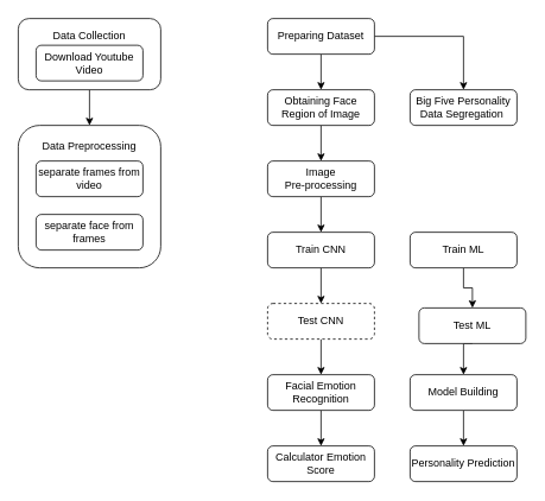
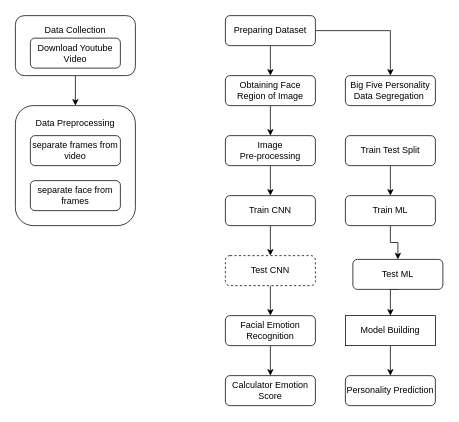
  <mxCell id="0" />
  <mxCell id="1" parent="0" />
  <mxCell id="2" style="edgeStyle=orthogonalEdgeStyle;rounded=0;orthogonalLoop=1;jettySize=auto;html=1;exitX=0.5;exitY=1;exitDx=0;exitDy=0;entryX=0.5;entryY=0;entryDx=0;entryDy=0;" parent="1" source="3" target="5" edge="1"><mxGeometry relative="1" as="geometry" /></mxCell>
  <mxCell id="3" value="Data Collection&lt;br&gt;&lt;br&gt;&lt;br&gt;&lt;br&gt;" style="rounded=1;whiteSpace=wrap;html=1;" parent="1" vertex="1"><mxGeometry x="20" y="20" width="160" height="80" as="geometry" /></mxCell>
  <mxCell id="4" value="Download Youtube Video" style="rounded=1;whiteSpace=wrap;html=1;" parent="1" vertex="1"><mxGeometry x="40" y="50" width="120" height="40" as="geometry" /></mxCell>
  <mxCell id="5" value="Data Preprocessing&lt;br&gt;&lt;br&gt;&lt;br&gt;&lt;br&gt;&lt;br&gt;&lt;br&gt;&lt;br&gt;&lt;br&gt;&lt;br&gt;" style="rounded=1;whiteSpace=wrap;html=1;" parent="1" vertex="1"><mxGeometry x="20" y="140" width="160" height="160" as="geometry" /></mxCell>
  <mxCell id="6" value="separate frames from video" style="rounded=1;whiteSpace=wrap;html=1;" parent="1" vertex="1"><mxGeometry x="40" y="180" width="120" height="40" as="geometry" /></mxCell>
  <mxCell id="7" value="separate face from frames" style="rounded=1;whiteSpace=wrap;html=1;" parent="1" vertex="1"><mxGeometry x="40" y="240" width="120" height="40" as="geometry" /></mxCell>
  <mxCell id="8" style="edgeStyle=orthogonalEdgeStyle;rounded=0;orthogonalLoop=1;jettySize=auto;html=1;exitX=0.5;exitY=1;exitDx=0;exitDy=0;entryX=0.5;entryY=0;entryDx=0;entryDy=0;" edge="1" parent="1" source="10" target="12"><mxGeometry relative="1" as="geometry" /></mxCell>
  <mxCell id="9" style="edgeStyle=orthogonalEdgeStyle;rounded=0;orthogonalLoop=1;jettySize=auto;html=1;exitX=1;exitY=0.5;exitDx=0;exitDy=0;" edge="1" parent="1" source="10" target="24"><mxGeometry relative="1" as="geometry" /></mxCell>
  <mxCell id="10" value="Preparing Dataset" style="rounded=1;whiteSpace=wrap;html=1;" vertex="1" parent="1"><mxGeometry x="300" y="20" width="120" height="40" as="geometry" /></mxCell>
  <mxCell id="11" style="edgeStyle=orthogonalEdgeStyle;rounded=0;orthogonalLoop=1;jettySize=auto;html=1;exitX=0.5;exitY=1;exitDx=0;exitDy=0;entryX=0.5;entryY=0;entryDx=0;entryDy=0;" edge="1" parent="1" source="12" target="14"><mxGeometry relative="1" as="geometry" /></mxCell>
  <mxCell id="12" value="Obtaining Face Region of Image" style="rounded=1;whiteSpace=wrap;html=1;" vertex="1" parent="1"><mxGeometry x="300" y="100" width="120" height="40" as="geometry" /></mxCell>
  <mxCell id="13" style="edgeStyle=orthogonalEdgeStyle;rounded=0;orthogonalLoop=1;jettySize=auto;html=1;exitX=0.5;exitY=1;exitDx=0;exitDy=0;entryX=0.5;entryY=0;entryDx=0;entryDy=0;" edge="1" parent="1" source="14" target="18"><mxGeometry relative="1" as="geometry" /></mxCell>
  <mxCell id="14" value="Image &lt;br&gt;Pre-processing" style="rounded=1;whiteSpace=wrap;html=1;" vertex="1" parent="1"><mxGeometry x="300" y="180" width="120" height="40" as="geometry" /></mxCell>
+ <mxCell id="15" style="edgeStyle=orthogonalEdgeStyle;rounded=0;orthogonalLoop=1;jettySize=auto;html=1;exitX=0.5;exitY=1;exitDx=0;exitDy=0;entryX=0.5;entryY=0;entryDx=0;entryDy=0;" edge="1" parent="1" source="16" target="26"><mxGeometry relative="1" as="geometry" /></mxCell>
+ <mxCell id="16" value="Train Test Split" style="rounded=1;whiteSpace=wrap;html=1;" vertex="1" parent="1"><mxGeometry x="460" y="180" width="120" height="40" as="geometry" /></mxCell>
  <mxCell id="17" style="edgeStyle=orthogonalEdgeStyle;rounded=0;orthogonalLoop=1;jettySize=auto;html=1;exitX=0.5;exitY=1;exitDx=0;exitDy=0;entryX=0.5;entryY=0;entryDx=0;entryDy=0;" edge="1" parent="1" source="18" target="20"><mxGeometry relative="1" as="geometry" /></mxCell>
  <mxCell id="18" value="Train CNN" style="rounded=1;whiteSpace=wrap;html=1;" vertex="1" parent="1"><mxGeometry x="300" y="260" width="120" height="40" as="geometry" /></mxCell>
  <mxCell id="19" style="edgeStyle=orthogonalEdgeStyle;rounded=0;orthogonalLoop=1;jettySize=auto;html=1;exitX=0.5;exitY=1;exitDx=0;exitDy=0;" edge="1" parent="1" source="20" target="22"><mxGeometry relative="1" as="geometry" /></mxCell>
  <mxCell id="20" value="Test CNN" style="rounded=1;whiteSpace=wrap;html=1;dashed=1;" vertex="1" parent="1"><mxGeometry x="300" y="340" width="120" height="40" as="geometry" /></mxCell>
  <mxCell id="21" style="edgeStyle=orthogonalEdgeStyle;rounded=0;orthogonalLoop=1;jettySize=auto;html=1;exitX=0.5;exitY=1;exitDx=0;exitDy=0;entryX=0.5;entryY=0;entryDx=0;entryDy=0;" edge="1" parent="1" source="22" target="23"><mxGeometry relative="1" as="geometry" /></mxCell>
  <mxCell id="22" value="Facial Emotion Recognition" style="rounded=1;whiteSpace=wrap;html=1;" vertex="1" parent="1"><mxGeometry x="300" y="420" width="120" height="40" as="geometry" /></mxCell>
  <mxCell id="23" value="Calculator Emotion Score" style="rounded=1;whiteSpace=wrap;html=1;" vertex="1" parent="1"><mxGeometry x="300" y="500" width="120" height="40" as="geometry" /></mxCell>
  <mxCell id="24" value="Big Five Personality Data Segregation&amp;nbsp;" style="rounded=1;whiteSpace=wrap;html=1;" vertex="1" parent="1"><mxGeometry x="460" y="100" width="120" height="40" as="geometry" /></mxCell>
  <mxCell id="25" style="edgeStyle=orthogonalEdgeStyle;rounded=0;orthogonalLoop=1;jettySize=auto;html=1;exitX=0.5;exitY=1;exitDx=0;exitDy=0;entryX=0.5;entryY=0;entryDx=0;entryDy=0;" edge="1" parent="1" source="26" target="28"><mxGeometry relative="1" as="geometry" /></mxCell>
  <mxCell id="26" value="Train ML" style="rounded=1;whiteSpace=wrap;html=1;" vertex="1" parent="1"><mxGeometry x="460" y="260" width="120" height="40" as="geometry" /></mxCell>
  <mxCell id="27" style="edgeStyle=orthogonalEdgeStyle;rounded=0;orthogonalLoop=1;jettySize=auto;html=1;exitX=0.5;exitY=1;exitDx=0;exitDy=0;entryX=0.5;entryY=0;entryDx=0;entryDy=0;" edge="1" parent="1" source="28" target="30"><mxGeometry relative="1" as="geometry" /></mxCell>
  <mxCell id="28" value="Test ML" style="rounded=1;whiteSpace=wrap;html=1;" vertex="1" parent="1"><mxGeometry x="470" y="345" width="120" height="40" as="geometry" /></mxCell>
  <mxCell id="29" style="edgeStyle=orthogonalEdgeStyle;rounded=0;orthogonalLoop=1;jettySize=auto;html=1;exitX=0.5;exitY=1;exitDx=0;exitDy=0;" edge="1" parent="1" source="30" target="31"><mxGeometry relative="1" as="geometry" /></mxCell>
- <mxCell id="30" value="Model Building" style="rounded=1;whiteSpace=wrap;html=1;" vertex="1" parent="1"><mxGeometry x="460" y="420" width="120" height="40" as="geometry" /></mxCell>
+ <mxCell id="30" value="Model Building" style="whiteSpace=wrap;html=1;rounded=0;" vertex="1" parent="1"><mxGeometry x="460" y="420" width="120" height="40" as="geometry" /></mxCell>
  <mxCell id="31" value="Personality Prediction" style="rounded=1;whiteSpace=wrap;html=1;" vertex="1" parent="1"><mxGeometry x="460" y="500" width="120" height="40" as="geometry" /></mxCell>
